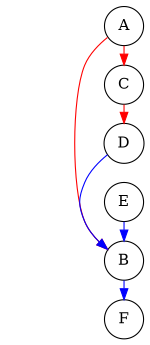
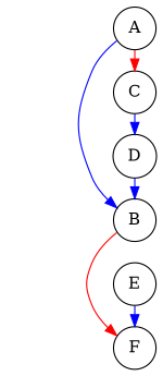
  digraph {
    ordering=out
    rankdir=LR
    node [shape=circle]
    A
    B
    C
    D
    E
    F
    x [style=invis shape=""]
    subgraph sub_1 {
      rank=same
      A
      B
      C
      D
      E
      F
    }
-   A -> B [color=red]
+   A -> B [color=blue]
    A -> C [color=red]
-   B -> F [color=blue]
-   C -> D [color=red]
+   B -> F [color=red]
+   C -> D [color=blue]
    D -> B [color=blue]
-   E -> B [color=blue]
+   E -> F [color=blue]
    x -> A [style=invis]
    x -> B [style=invis]
    x -> C [style=invis]
    x -> D [style=invis]
    x -> E [style=invis]
    x -> F [style=invis]
  }
